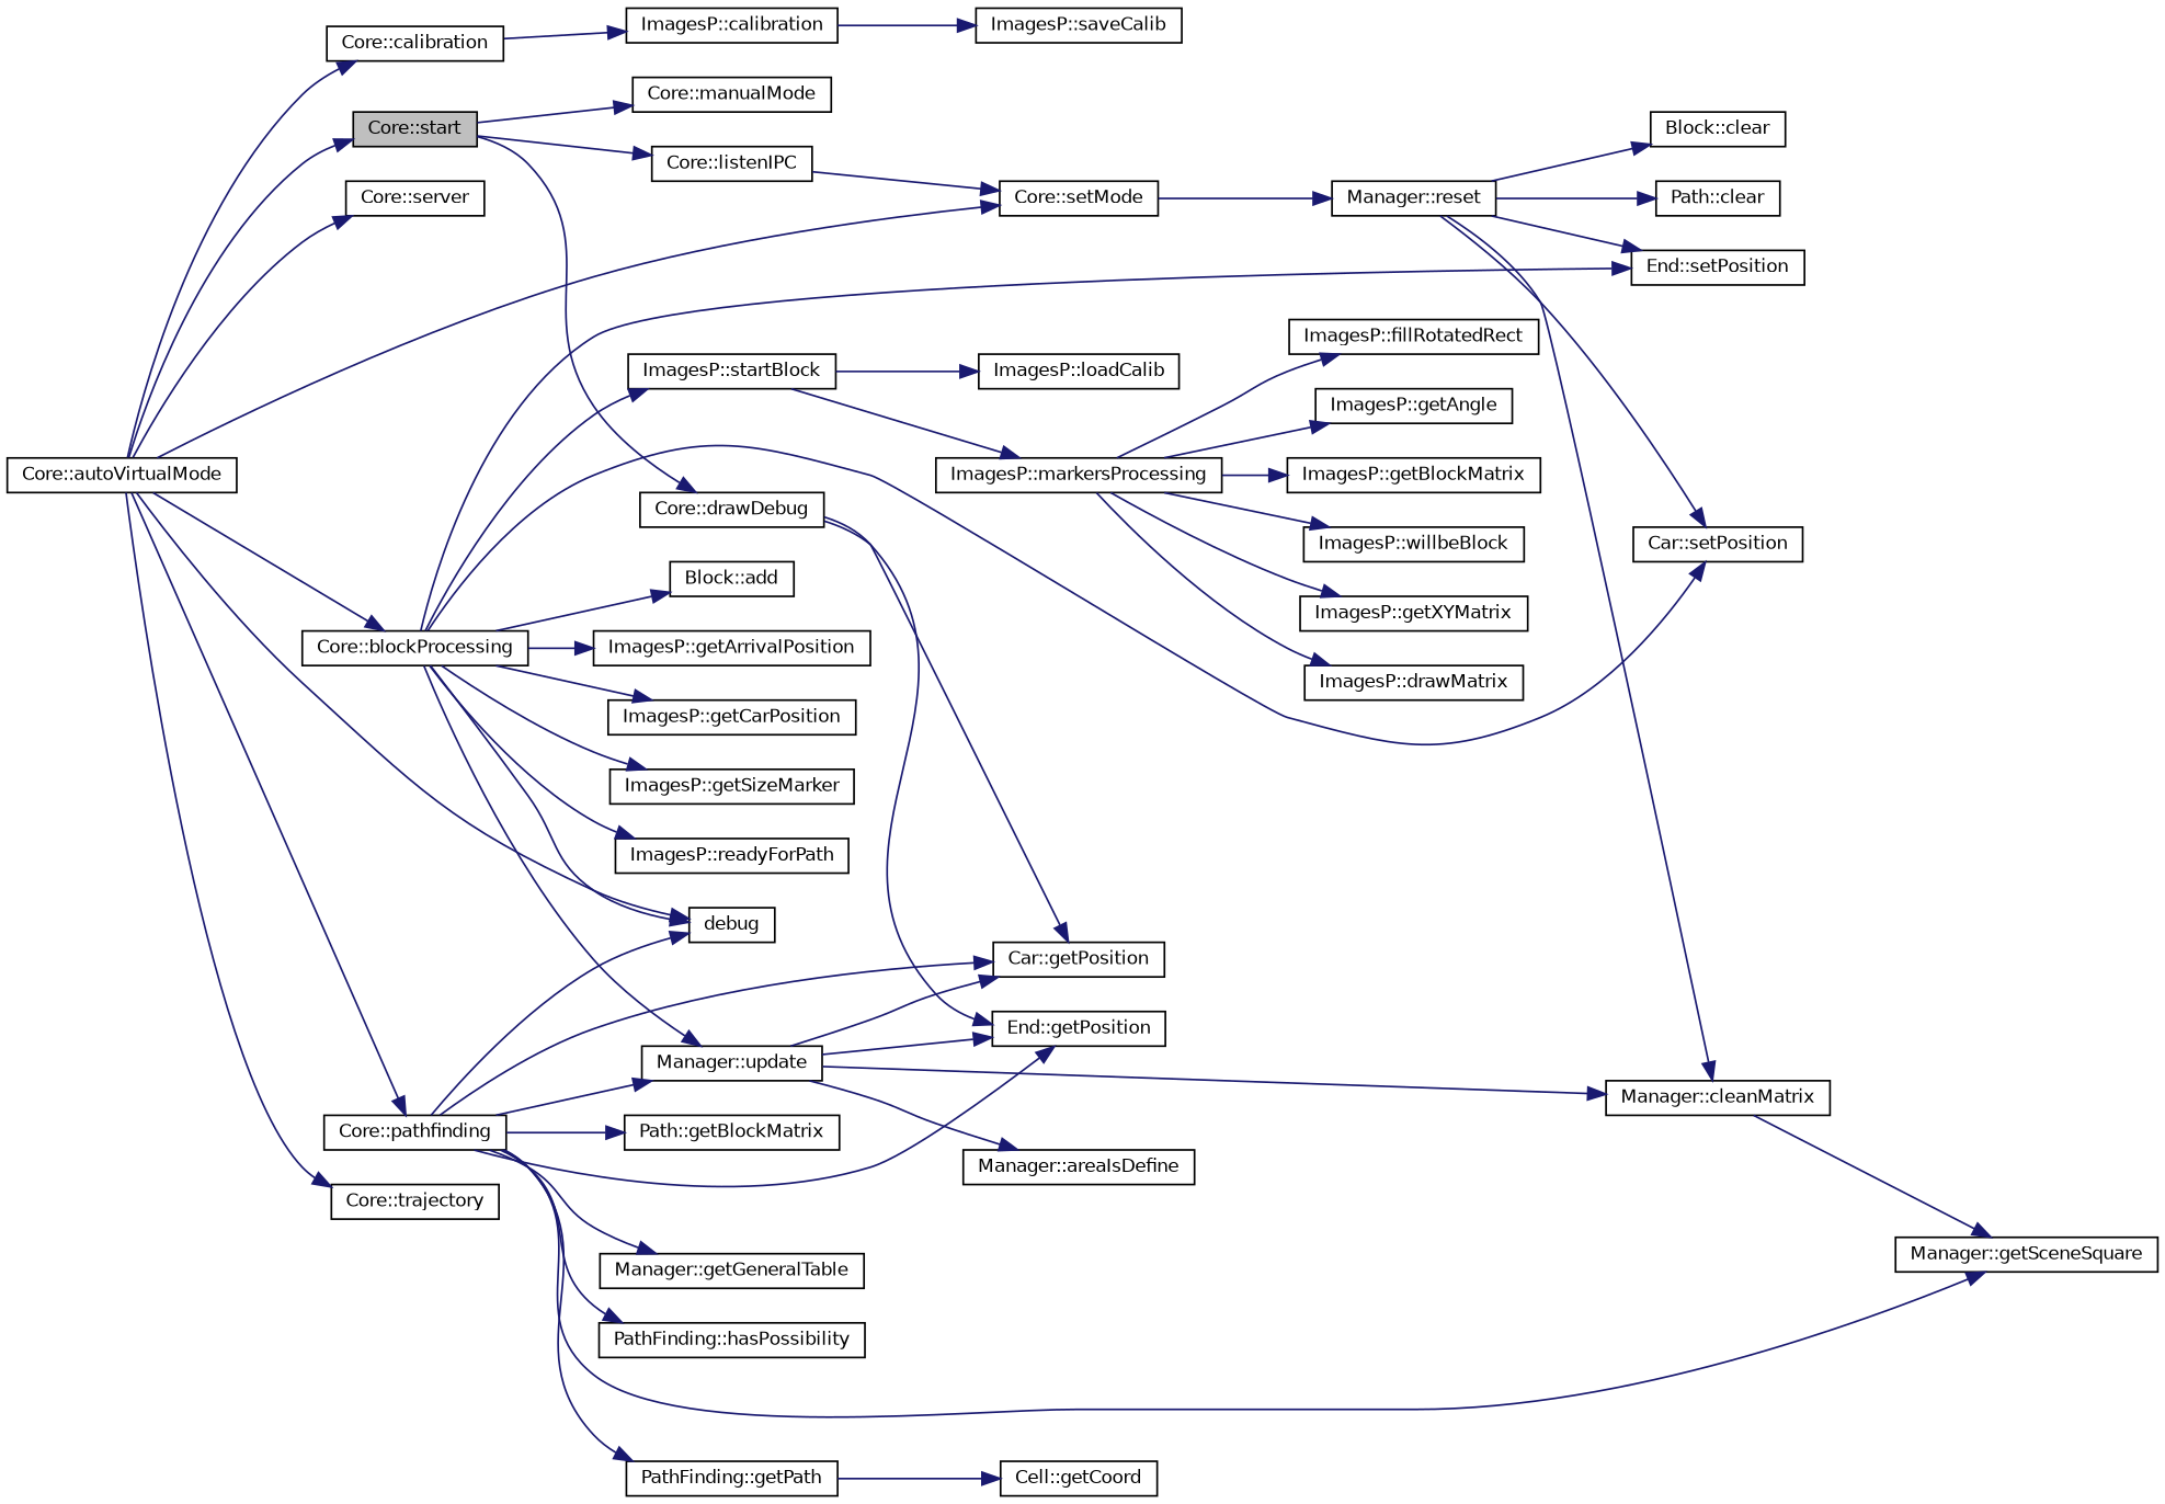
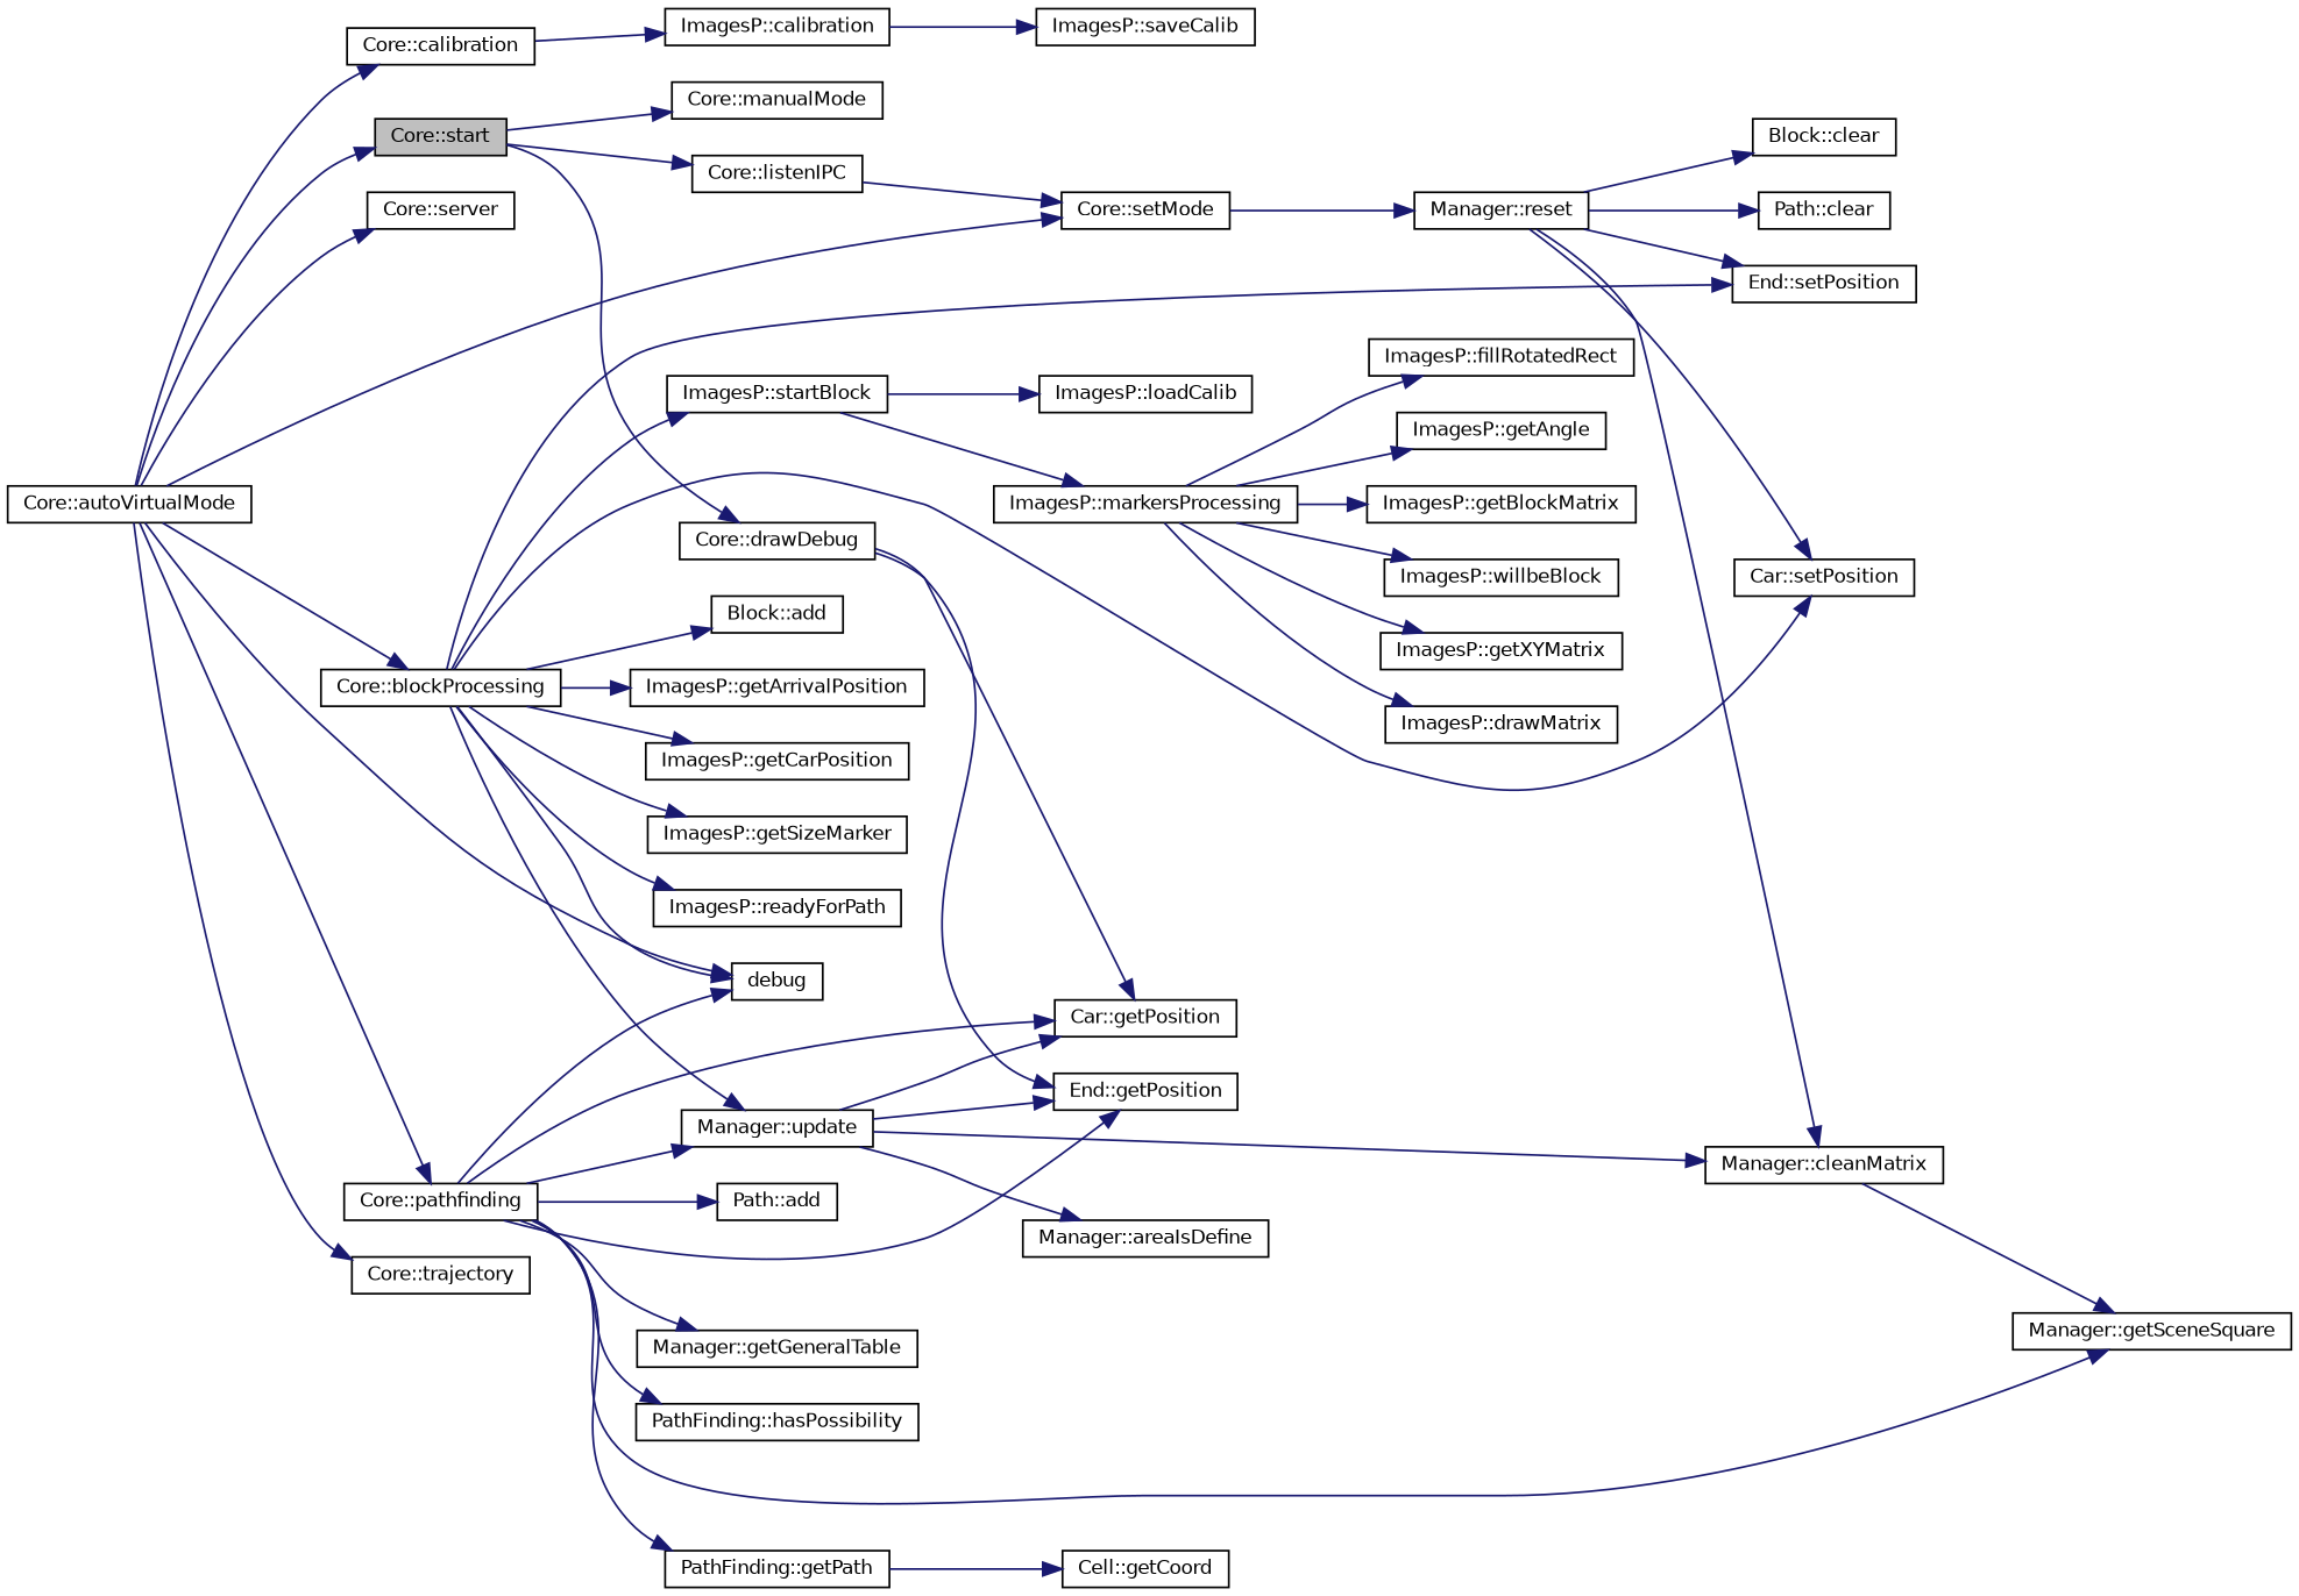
  digraph {
    rankdir=LR
    node [color=black fillcolor=white fontname=Helvetica fontsize=10 shape=record style=filled]
    edge [color=midnightblue fontname=Helvetica fontsize=10 labelfontname=Helvetica labelfontsize=10 style=solid]
    n1 [fillcolor=grey75 fontcolor=black height=0.2 label="Core::start" width=0.4]
    n2 [height=0.2 label="Core::listenIPC" width=0.4]
    n3 [height=0.2 label="Core::manualMode" width=0.4]
    n4 [height=0.2 label="Core::drawDebug" width=0.4]
    n5 [height=0.2 label="Core::setMode" width=0.4]
    n6 [height=0.2 label="Core::autoVirtualMode" width=0.4]
    n7 [height=0.2 label="Core::server" width=0.4]
    n8 [height=0.2 label=debug width=0.4]
    n9 [height=0.2 label="Core::calibration" width=0.4]
    n10 [height=0.2 label="Core::blockProcessing" width=0.4]
    n11 [height=0.2 label="Core::pathfinding" width=0.4]
    n12 [height=0.2 label="Core::trajectory" width=0.4]
    n13 [height=0.2 label="Car::getPosition" width=0.4]
    n14 [height=0.2 label="End::getPosition" width=0.4]
    n15 [height=0.2 label="Manager::reset" width=0.4]
    n16 [height=0.2 label="Manager::cleanMatrix" width=0.4]
    n17 [height=0.2 label="Car::setPosition" width=0.4]
    n18 [height=0.2 label="End::setPosition" width=0.4]
    n19 [height=0.2 label="Block::clear" width=0.4]
    n20 [height=0.2 label="Path::clear" width=0.4]
    n21 [height=0.2 label="Manager::getSceneSquare" width=0.4]
    n22 [height=0.2 label="ImagesP::calibration" width=0.4]
    n23 [height=0.2 label="ImagesP::startBlock" width=0.4]
    n24 [height=0.2 label="Block::add" width=0.4]
    n25 [height=0.2 label="ImagesP::getSizeMarker" width=0.4]
    n26 [height=0.2 label="ImagesP::getCarPosition" width=0.4]
    n27 [height=0.2 label="ImagesP::getArrivalPosition" width=0.4]
    n28 [height=0.2 label="Manager::update" width=0.4]
    n29 [height=0.2 label="ImagesP::readyForPath" width=0.4]
    n30 [height=0.2 label="Manager::getGeneralTable" width=0.4]
    n31 [height=0.2 label="PathFinding::hasPossibility" width=0.4]
    n32 [height=0.2 label="PathFinding::getPath" width=0.4]
-   n33 [height=0.2 label="Path::getBlockMatrix" width=0.4]
+   n33 [height=0.2 label="Path::add" width=0.4]
    n34 [height=0.2 label="ImagesP::saveCalib" width=0.4]
    n35 [height=0.2 label="ImagesP::loadCalib" width=0.4]
    n36 [height=0.2 label="ImagesP::markersProcessing" width=0.4]
    n37 [height=0.2 label="Manager::areaIsDefine" width=0.4]
    n38 [height=0.2 label="ImagesP::drawMatrix" width=0.4]
    n39 [height=0.2 label="ImagesP::fillRotatedRect" width=0.4]
    n40 [height=0.2 label="ImagesP::getAngle" width=0.4]
    n41 [height=0.2 label="ImagesP::getBlockMatrix" width=0.4]
    n42 [height=0.2 label="ImagesP::willbeBlock" width=0.4]
    n43 [height=0.2 label="ImagesP::getXYMatrix" width=0.4]
    n44 [height=0.2 label="Cell::getCoord" width=0.4]
    n1 -> n2
    n1 -> n3
    n1 -> n4
    n2 -> n5
    n4 -> n13
    n4 -> n14
    n5 -> n15
    n6 -> n1
    n6 -> n5
    n6 -> n7
    n6 -> n8
    n6 -> n9
    n6 -> n10
    n6 -> n11
    n6 -> n12
    n9 -> n22
    n10 -> n8
    n10 -> n17
    n10 -> n18
    n10 -> n23
    n10 -> n24
    n10 -> n25
    n10 -> n26
    n10 -> n27
    n10 -> n28
    n10 -> n29
    n11 -> n8
    n11 -> n13
    n11 -> n14
    n11 -> n21
    n11 -> n28
    n11 -> n30
    n11 -> n31
    n11 -> n32
    n11 -> n33
    n15 -> n16
    n15 -> n17
    n15 -> n18
    n15 -> n19
    n15 -> n20
    n16 -> n21
    n22 -> n34
    n23 -> n35
    n23 -> n36
    n28 -> n13
    n28 -> n14
    n28 -> n16
    n28 -> n37
    n32 -> n44
    n36 -> n38
    n36 -> n39
    n36 -> n40
    n36 -> n41
    n36 -> n42
    n36 -> n43
  }
